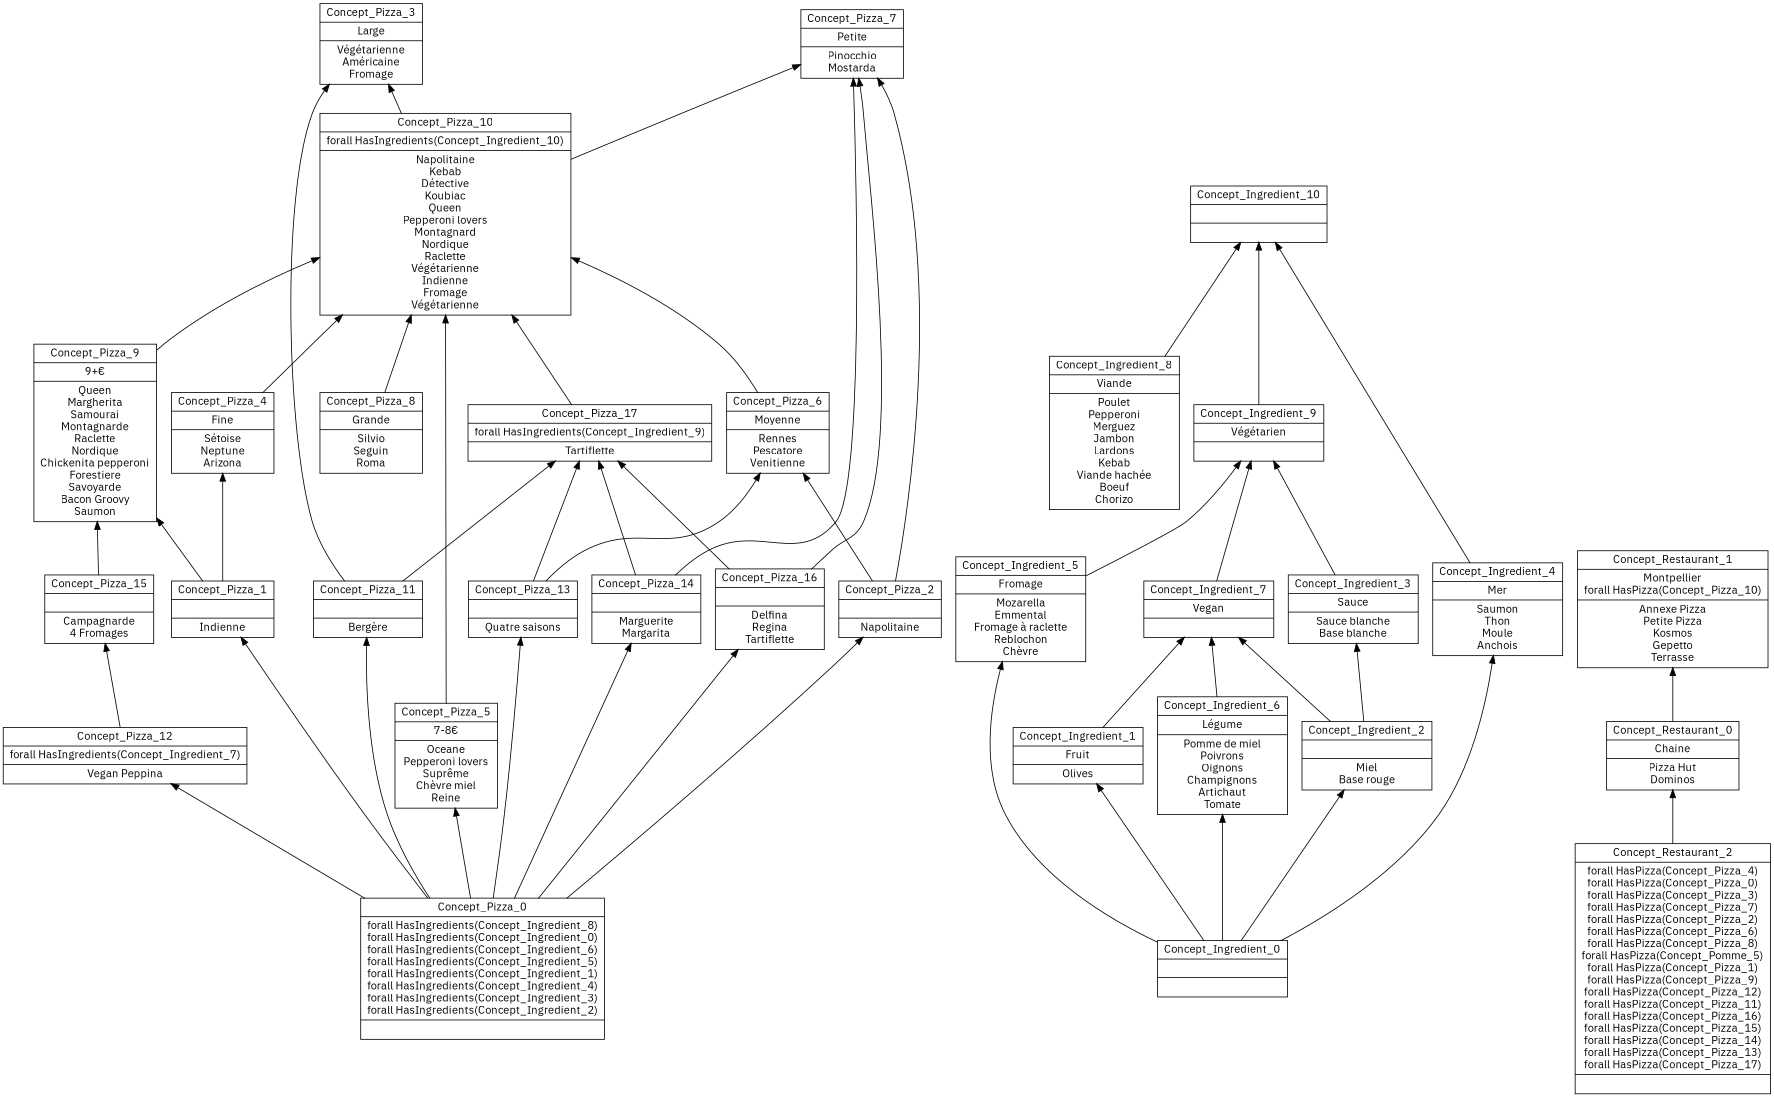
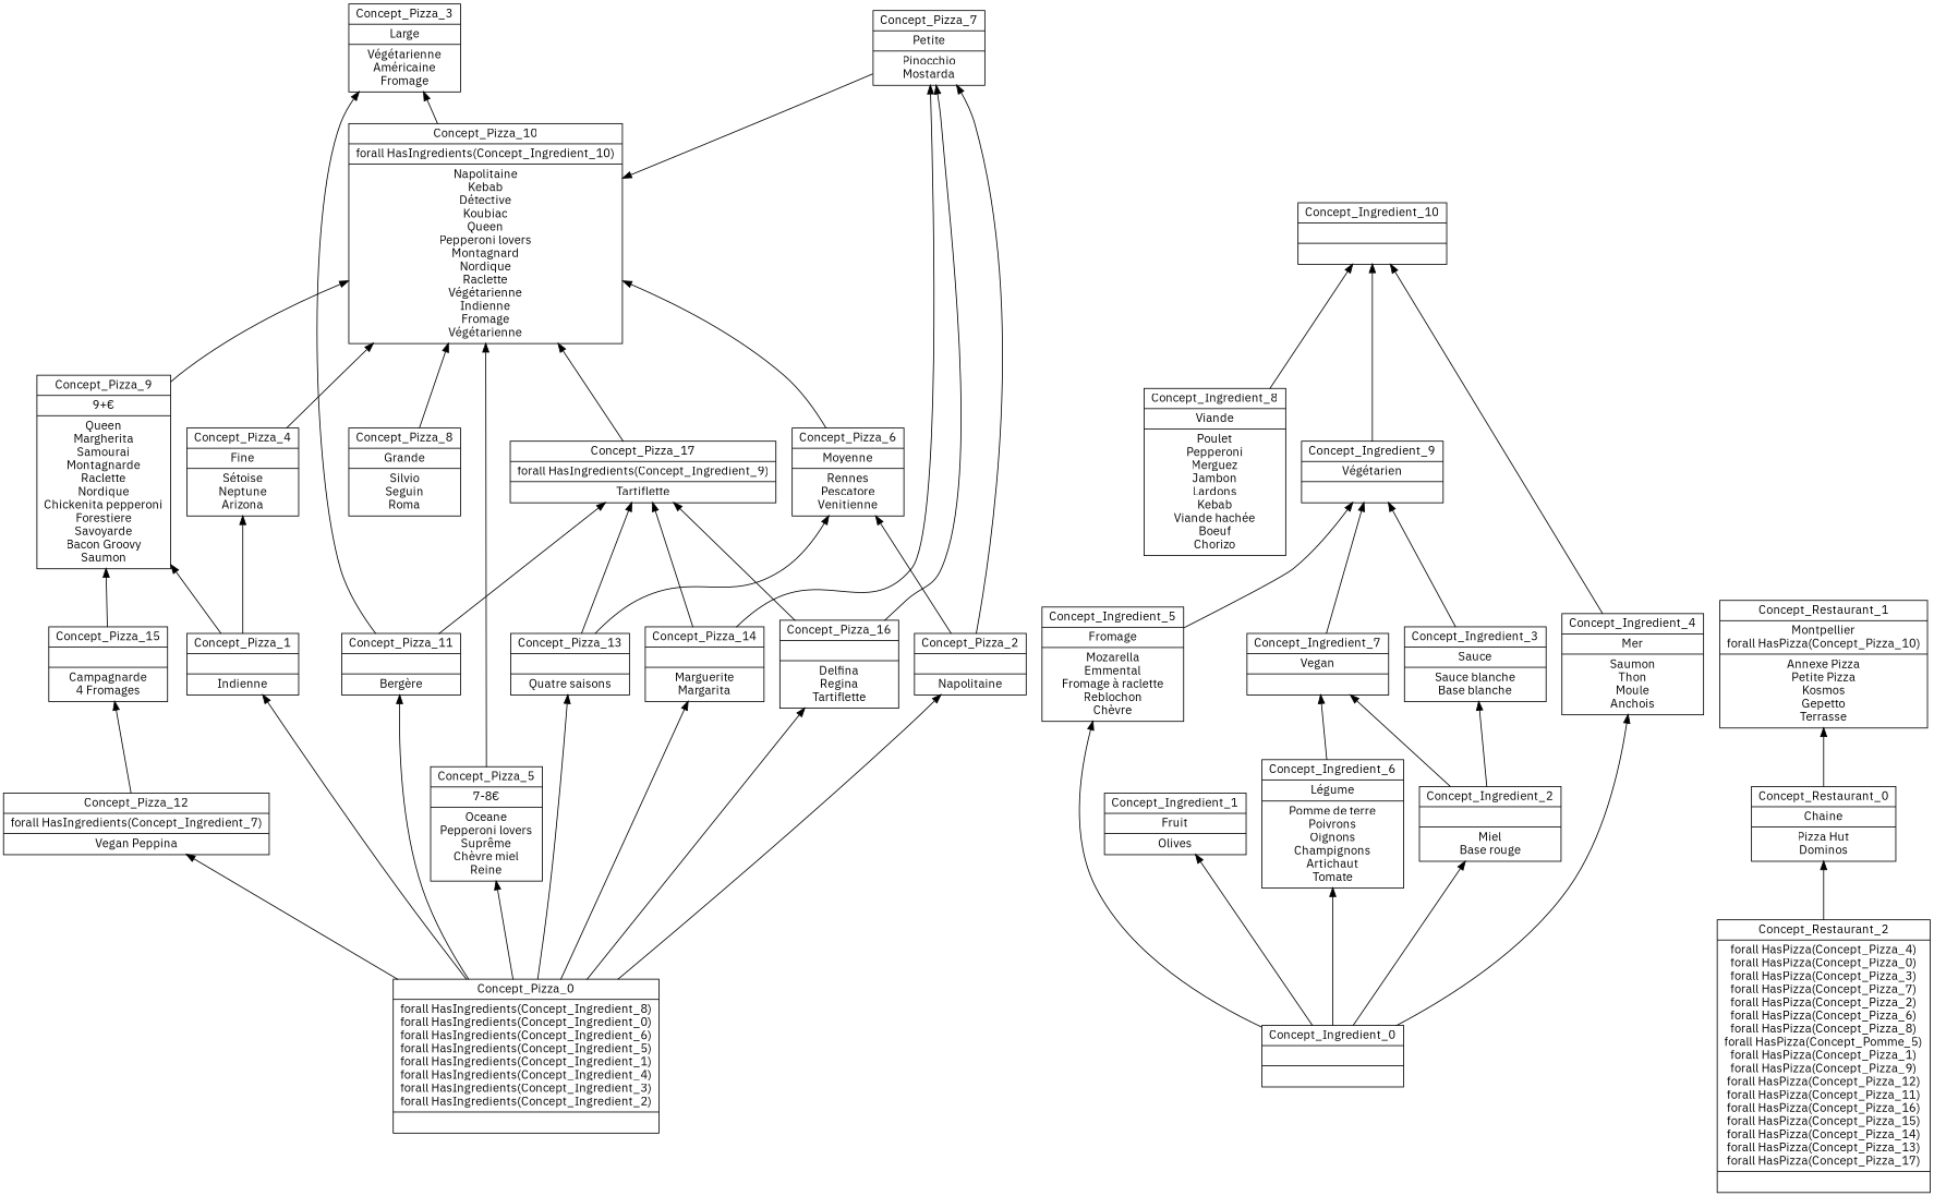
  digraph {
    fontname="IBM Plex Sans"
    rankdir=BT
    node [fontname="IBM Plex Sans" shape=record]
    edge [fontname="IBM Plex Sans"]
    n1 [label="{Concept_Pizza_10|forall HasIngredients(Concept_Ingredient_10)\n|Napolitaine\nKebab\nDétective\nKoubiac\nQueen\nPepperoni lovers\nMontagnard\nNordique\nRaclette\nVégétarienne\nIndienne\nFromage\nVégétarienne\n}"]
    n2 [label="{Concept_Pizza_4|Fine\n|Sétoise\nNeptune\nArizona\n}"]
    n3 [label="{Concept_Pizza_0|forall HasIngredients(Concept_Ingredient_8)\nforall HasIngredients(Concept_Ingredient_0)\nforall HasIngredients(Concept_Ingredient_6)\nforall HasIngredients(Concept_Ingredient_5)\nforall HasIngredients(Concept_Ingredient_1)\nforall HasIngredients(Concept_Ingredient_4)\nforall HasIngredients(Concept_Ingredient_3)\nforall HasIngredients(Concept_Ingredient_2)\n|}"]
    n4 [label="{Concept_Pizza_2||Napolitaine\n}"]
    n5 [label="{Concept_Pizza_5|7-8€\n|Oceane\nPepperoni lovers\nSuprême\nChèvre miel\nReine\n}"]
    n6 [label="{Concept_Pizza_1||Indienne\n}"]
    n7 [label="{Concept_Pizza_12|forall HasIngredients(Concept_Ingredient_7)\n|Vegan Peppina\n}"]
    n8 [label="{Concept_Pizza_11||Bergère\n}"]
    n9 [label="{Concept_Pizza_16||Delfina\nRegina\nTartiflette\n}"]
    n10 [label="{Concept_Pizza_14||Marguerite\nMargarita\n}"]
    n11 [label="{Concept_Pizza_13||Quatre saisons\n}"]
    n12 [label="{Concept_Pizza_3|Large\n|Végétarienne\nAméricaine\nFromage\n}"]
    n13 [label="{Concept_Pizza_7|Petite\n|Pinocchio\nMostarda\n}"]
    n14 [label="{Concept_Pizza_6|Moyenne\n|Rennes\nPescatore\nVenitienne\n}"]
    n15 [label="{Concept_Pizza_8|Grande\n|Silvio\nSeguin\nRoma\n}"]
    n16 [label="{Concept_Pizza_9|9+€\n|Queen\nMargherita\nSamourai\nMontagnarde\nRaclette\nNordique\nChickenita pepperoni\nForestiere\nSavoyarde\nBacon Groovy\nSaumon\n}"]
    n17 [label="{Concept_Pizza_15||Campagnarde\n4 Fromages\n}"]
    n18 [label="{Concept_Pizza_17|forall HasIngredients(Concept_Ingredient_9)\n|Tartiflette\n}"]
    n19 [label="{Concept_Ingredient_10||}"]
    n20 [label="{Concept_Ingredient_8|Viande\n|Poulet\nPepperoni\nMerguez\nJambon\nLardons\nKebab\nViande hachée\nBoeuf\nChorizo\n}"]
    n21 [label="{Concept_Ingredient_0||}"]
-   n22 [label="{Concept_Ingredient_6|Légume\n|Pomme de miel\nPoivrons\nOignons\nChampignons\nArtichaut\nTomate\n}"]
+   n22 [label="{Concept_Ingredient_6|Légume\n|Pomme de terre\nPoivrons\nOignons\nChampignons\nArtichaut\nTomate\n}"]
    n23 [label="{Concept_Ingredient_5|Fromage\n|Mozarella\nEmmental\nFromage à raclette\nReblochon\nChèvre\n}"]
    n24 [label="{Concept_Ingredient_1|Fruit\n|Olives\n}"]
    n25 [label="{Concept_Ingredient_4|Mer\n|Saumon\nThon\nMoule\nAnchois\n}"]
    n26 [label="{Concept_Ingredient_2||Miel\nBase rouge\n}"]
    n27 [label="{Concept_Ingredient_7|Vegan\n|}"]
    n28 [label="{Concept_Ingredient_9|Végétarien\n|}"]
    n29 [label="{Concept_Ingredient_3|Sauce\n|Sauce blanche\nBase blanche\n}"]
    n30 [label="{Concept_Restaurant_1|Montpellier\nforall HasPizza(Concept_Pizza_10)\n|Annexe Pizza\nPetite Pizza\nKosmos\nGepetto\nTerrasse\n}"]
    n31 [label="{Concept_Restaurant_0|Chaine\n|Pizza Hut\nDominos\n}"]
    n32 [label="{Concept_Restaurant_2|forall HasPizza(Concept_Pizza_4)\nforall HasPizza(Concept_Pizza_0)\nforall HasPizza(Concept_Pizza_3)\nforall HasPizza(Concept_Pizza_7)\nforall HasPizza(Concept_Pizza_2)\nforall HasPizza(Concept_Pizza_6)\nforall HasPizza(Concept_Pizza_8)\nforall HasPizza(Concept_Pomme_5)\nforall HasPizza(Concept_Pizza_1)\nforall HasPizza(Concept_Pizza_9)\nforall HasPizza(Concept_Pizza_12)\nforall HasPizza(Concept_Pizza_11)\nforall HasPizza(Concept_Pizza_16)\nforall HasPizza(Concept_Pizza_15)\nforall HasPizza(Concept_Pizza_14)\nforall HasPizza(Concept_Pizza_13)\nforall HasPizza(Concept_Pizza_17)\n|}"]
    subgraph sub_1 {
      label=Pizza
      n1
      n2
      n3
      n4
      n5
      n6
      n7
      n8
      n9
      n10
      n11
      n12
      n13
      n14
      n15
      n16
      n17
      n18
    }
    subgraph sub_2 {
      label=Ingredient
      n19
      n20
      n21
      n22
      n23
      n24
      n25
      n26
      n27
      n28
      n29
    }
    subgraph sub_3 {
      label=Restaurant
      n30
      n31
      n32
    }
    n1 -> n12
    n2 -> n1
    n3 -> n4
    n3 -> n5
    n3 -> n6
    n3 -> n7
    n3 -> n8
    n3 -> n9
    n3 -> n10
    n3 -> n11
    n4 -> n13
    n4 -> n14
    n5 -> n1
    n6 -> n2
    n6 -> n16
    n7 -> n17
    n8 -> n12
    n8 -> n18
    n9 -> n13
    n9 -> n18
    n10 -> n13
    n10 -> n18
    n11 -> n14
    n11 -> n18
-   n1 -> n13
+   n13 -> n1
    n14 -> n1
    n15 -> n1
    n16 -> n1
    n17 -> n16
    n18 -> n1
    n20 -> n19
    n21 -> n22
    n21 -> n23
    n21 -> n24
    n21 -> n25
    n21 -> n26
    n22 -> n27
    n23 -> n28
-   n24 -> n27
    n25 -> n19
    n26 -> n27
    n26 -> n29
    n27 -> n28
    n28 -> n19
    n29 -> n28
    n31 -> n30
    n32 -> n31
  }
